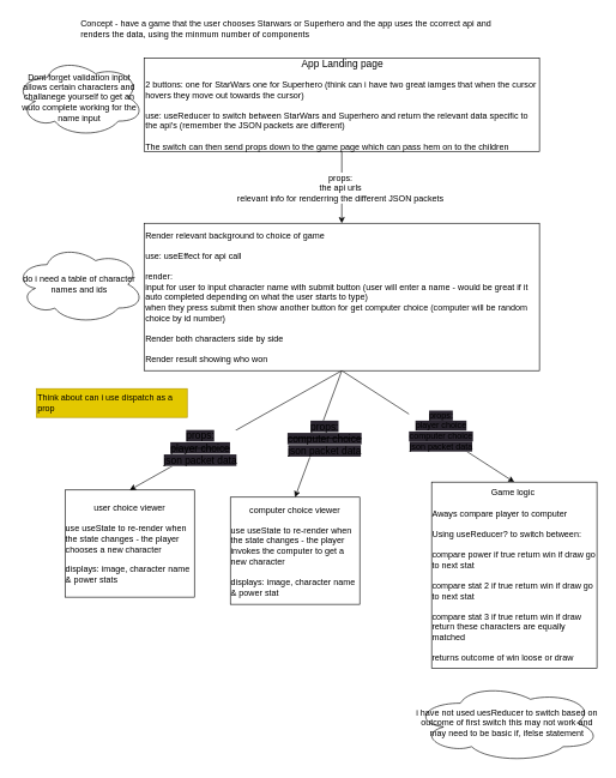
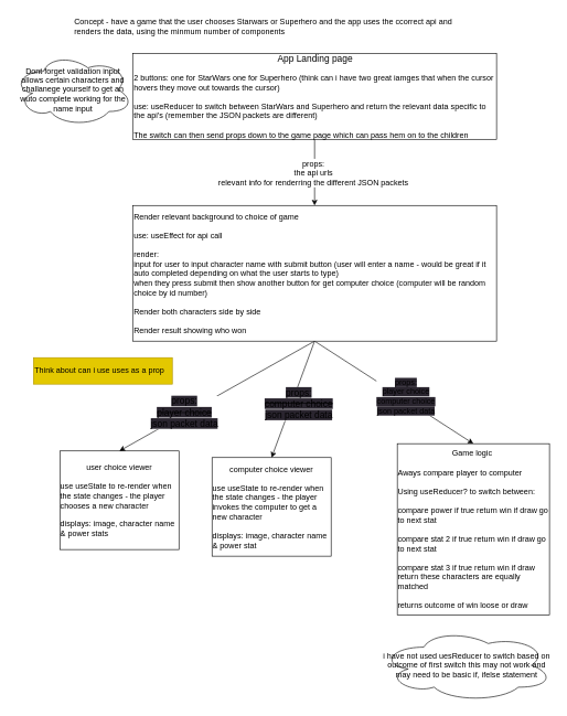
  <mxCell id="0" />
  <mxCell id="1" parent="0" />
  <mxCell id="2" style="edgeStyle=none;html=1;exitX=0.5;exitY=1;exitDx=0;exitDy=0;fontSize=14;" parent="1" source="4" target="13" edge="1"><mxGeometry relative="1" as="geometry" /></mxCell>
  <mxCell id="3" value="props:&lt;br&gt;the api urls&lt;br&gt;relevant info for renderring the different JSON packets" style="edgeLabel;html=1;align=center;verticalAlign=middle;resizable=0;points=[];fontSize=12;" parent="2" vertex="1" connectable="0"><mxGeometry x="-0.347" y="-1" relative="1" as="geometry"><mxPoint x="-2" y="17" as="offset" /></mxGeometry></mxCell>
  <mxCell id="4" value="&lt;div style=&quot;text-align: center;&quot;&gt;&lt;span style=&quot;background-color: initial;&quot;&gt;&lt;font style=&quot;font-size: 14px;&quot;&gt;App Landing page&lt;/font&gt;&lt;/span&gt;&lt;/div&gt;&lt;br&gt;2 buttons: one for StarWars one for Superhero (think can i have two great iamges that when the cursor hovers they move out towards the cursor)&lt;br&gt;&lt;br&gt;use: useReducer to switch between StarWars and Superhero and return the relevant data specific to the api's (remember the JSON packets are different)&lt;br&gt;&lt;br&gt;The switch can then send props down to the game page which can pass hem on to the children" style="rounded=0;whiteSpace=wrap;html=1;align=left;" parent="1" vertex="1"><mxGeometry x="200" y="80" width="550" height="130" as="geometry" /></mxCell>
  <mxCell id="5" value="computer choice viewer&lt;br&gt;&lt;br&gt;&lt;div style=&quot;text-align: left;&quot;&gt;&lt;span style=&quot;background-color: initial;&quot;&gt;use useState to re-render when the state changes - the player invokes the computer to get a new character&lt;/span&gt;&lt;/div&gt;&lt;span style=&quot;&quot;&gt;&lt;div style=&quot;text-align: left;&quot;&gt;&lt;br&gt;&lt;/div&gt;&lt;/span&gt;&lt;div style=&quot;text-align: left;&quot;&gt;&lt;span style=&quot;background-color: initial;&quot;&gt;displays: image, character name &amp;amp; power stat&lt;/span&gt;&lt;/div&gt;" style="rounded=0;whiteSpace=wrap;html=1;" parent="1" vertex="1"><mxGeometry x="320" y="691" width="180" height="149" as="geometry" /></mxCell>
  <mxCell id="6" value="user choice viewer&lt;br&gt;&lt;br&gt;&lt;div style=&quot;text-align: left;&quot;&gt;&lt;span style=&quot;background-color: initial;&quot;&gt;use useState to re-render when the state changes - the player chooses a new character&lt;/span&gt;&lt;/div&gt;&lt;div style=&quot;text-align: left;&quot;&gt;&lt;span style=&quot;background-color: initial;&quot;&gt;&lt;br&gt;&lt;/span&gt;&lt;/div&gt;&lt;div style=&quot;text-align: left;&quot;&gt;&lt;span style=&quot;background-color: initial;&quot;&gt;displays: image, character name &amp;amp; power stats&lt;/span&gt;&lt;/div&gt;" style="rounded=0;whiteSpace=wrap;html=1;" parent="1" vertex="1"><mxGeometry x="90" y="681" width="180" height="149" as="geometry" /></mxCell>
  <mxCell id="7" style="edgeStyle=none;html=1;exitX=0.5;exitY=1;exitDx=0;exitDy=0;fontSize=14;entryX=0.5;entryY=0;entryDx=0;entryDy=0;" parent="1" source="13" target="6" edge="1"><mxGeometry relative="1" as="geometry"><mxPoint x="370" y="500" as="targetPoint" /></mxGeometry></mxCell>
  <mxCell id="8" value="&lt;span style=&quot;font-size: 14px; text-align: left; background-color: rgb(42, 37, 47);&quot;&gt;props:&lt;/span&gt;&lt;br style=&quot;font-size: 14px; text-align: left; background-color: rgb(42, 37, 47);&quot;&gt;&lt;span style=&quot;font-size: 14px; text-align: left; background-color: rgb(42, 37, 47);&quot;&gt;&lt;strike&gt;player choice&lt;/strike&gt;&lt;/span&gt;&lt;br style=&quot;font-size: 14px; text-align: left; background-color: rgb(42, 37, 47);&quot;&gt;&lt;span style=&quot;font-size: 14px; text-align: left; background-color: rgb(42, 37, 47);&quot;&gt;json packet data&lt;/span&gt;" style="edgeLabel;html=1;align=center;verticalAlign=middle;resizable=0;points=[];fontSize=12;" parent="7" vertex="1" connectable="0"><mxGeometry x="-0.13" y="-2" relative="1" as="geometry"><mxPoint x="-68" y="37" as="offset" /></mxGeometry></mxCell>
  <mxCell id="9" style="edgeStyle=none;html=1;exitX=0.5;exitY=1;exitDx=0;exitDy=0;entryX=0.5;entryY=0;entryDx=0;entryDy=0;fontSize=14;" parent="1" source="13" target="5" edge="1"><mxGeometry relative="1" as="geometry" /></mxCell>
  <mxCell id="10" value="&lt;span style=&quot;font-size: 14px; text-align: left; background-color: rgb(42, 37, 47);&quot;&gt;props:&lt;/span&gt;&lt;br style=&quot;font-size: 14px; text-align: left; background-color: rgb(42, 37, 47);&quot;&gt;&lt;strike&gt;&lt;span style=&quot;font-size: 14px; text-align: left; background-color: rgb(42, 37, 47);&quot;&gt;computer choice&lt;/span&gt;&lt;br style=&quot;font-size: 14px; text-align: left; background-color: rgb(42, 37, 47);&quot;&gt;&lt;/strike&gt;&lt;span style=&quot;font-size: 14px; text-align: left; background-color: rgb(42, 37, 47);&quot;&gt;json packet data&lt;/span&gt;" style="edgeLabel;html=1;align=center;verticalAlign=middle;resizable=0;points=[];fontSize=12;" parent="9" vertex="1" connectable="0"><mxGeometry x="-0.183" y="-1" relative="1" as="geometry"><mxPoint x="3" y="23" as="offset" /></mxGeometry></mxCell>
  <mxCell id="11" style="edgeStyle=none;html=1;exitX=0.5;exitY=1;exitDx=0;exitDy=0;entryX=0.5;entryY=0;entryDx=0;entryDy=0;fontSize=14;" parent="1" source="13" target="14" edge="1"><mxGeometry relative="1" as="geometry" /></mxCell>
  <mxCell id="12" value="&lt;span style=&quot;text-align: left; background-color: rgb(42, 37, 47);&quot;&gt;props:&lt;/span&gt;&lt;br style=&quot;text-align: left; background-color: rgb(42, 37, 47);&quot;&gt;&lt;span style=&quot;text-align: left; background-color: rgb(42, 37, 47);&quot;&gt;player choice&lt;/span&gt;&lt;br style=&quot;text-align: left; background-color: rgb(42, 37, 47);&quot;&gt;&lt;span style=&quot;text-align: left; background-color: rgb(42, 37, 47);&quot;&gt;computer choice&lt;/span&gt;&lt;br style=&quot;text-align: left; background-color: rgb(42, 37, 47);&quot;&gt;&lt;span style=&quot;text-align: left; background-color: rgb(42, 37, 47);&quot;&gt;json packet data&lt;/span&gt;" style="edgeLabel;html=1;align=center;verticalAlign=middle;resizable=0;points=[];fontSize=12;" parent="11" vertex="1" connectable="0"><mxGeometry x="0.13" y="4" relative="1" as="geometry"><mxPoint as="offset" /></mxGeometry></mxCell>
  <mxCell id="13" value="&lt;div style=&quot;&quot;&gt;&lt;span style=&quot;background-color: initial;&quot;&gt;Render relevant background to choice of game&lt;/span&gt;&lt;/div&gt;&lt;div style=&quot;&quot;&gt;&lt;span style=&quot;background-color: initial;&quot;&gt;&lt;br&gt;&lt;/span&gt;&lt;/div&gt;&lt;div style=&quot;&quot;&gt;&lt;span style=&quot;background-color: initial;&quot;&gt;use: useEffect for api call&lt;/span&gt;&lt;/div&gt;&lt;div style=&quot;&quot;&gt;&lt;span style=&quot;background-color: initial;&quot;&gt;&lt;br&gt;&lt;/span&gt;&lt;/div&gt;&lt;div style=&quot;&quot;&gt;render:&lt;/div&gt;&lt;div style=&quot;&quot;&gt;input for user to input character name with submit button (user will enter a name - would be great if it auto completed depending on what the user starts to type)&lt;/div&gt;&lt;div style=&quot;&quot;&gt;when they press submit then show another button for get computer choice (computer will be random choice by id number)&lt;/div&gt;&lt;div style=&quot;&quot;&gt;&lt;br&gt;&lt;/div&gt;&lt;div style=&quot;&quot;&gt;Render both characters side by side&lt;/div&gt;&lt;div style=&quot;&quot;&gt;&lt;br&gt;&lt;/div&gt;&lt;div style=&quot;&quot;&gt;Render result showing who won&lt;/div&gt;" style="rounded=0;whiteSpace=wrap;html=1;align=left;" parent="1" vertex="1"><mxGeometry x="200" y="310" width="550" height="205" as="geometry" /></mxCell>
  <mxCell id="14" value="Game logic&amp;nbsp;&lt;br&gt;&lt;br&gt;&lt;div style=&quot;text-align: left;&quot;&gt;Aways compare player to computer&lt;/div&gt;&lt;div style=&quot;text-align: left;&quot;&gt;&lt;br&gt;&lt;/div&gt;&lt;div style=&quot;text-align: left;&quot;&gt;&lt;span style=&quot;background-color: initial;&quot;&gt;Using useReducer? to switch between:&amp;nbsp;&lt;/span&gt;&lt;/div&gt;&lt;div style=&quot;text-align: left;&quot;&gt;&lt;span style=&quot;background-color: initial;&quot;&gt;&lt;br&gt;&lt;/span&gt;&lt;/div&gt;&lt;div style=&quot;text-align: left;&quot;&gt;&lt;span style=&quot;background-color: initial;&quot;&gt;compare power if true return win if draw go to next stat&lt;/span&gt;&lt;/div&gt;&lt;div style=&quot;text-align: left;&quot;&gt;&lt;span style=&quot;background-color: initial;&quot;&gt;&lt;br&gt;&lt;/span&gt;&lt;/div&gt;&lt;div style=&quot;text-align: left;&quot;&gt;compare stat 2 if true return win if draw go to next stat&lt;/div&gt;&lt;div style=&quot;text-align: left;&quot;&gt;&lt;br&gt;&lt;/div&gt;&lt;div style=&quot;text-align: left;&quot;&gt;compare stat 3 if true return win if draw return these characters are equally matched&amp;nbsp;&lt;br&gt;&lt;/div&gt;&lt;div style=&quot;text-align: left;&quot;&gt;&lt;span style=&quot;background-color: initial;&quot;&gt;&lt;br&gt;&lt;/span&gt;&lt;/div&gt;&lt;div style=&quot;text-align: left;&quot;&gt;&lt;span style=&quot;background-color: initial;&quot;&gt;returns outcome of win loose or draw&lt;/span&gt;&lt;/div&gt;" style="rounded=0;whiteSpace=wrap;html=1;" parent="1" vertex="1"><mxGeometry x="600" y="670" width="230" height="259" as="geometry" /></mxCell>
  <mxCell id="15" value="Concept - have a game that the user chooses Starwars or Superhero and the app uses the ccorrect api and renders the data, using the minmum number of components" style="text;html=1;strokeColor=none;fillColor=none;align=left;verticalAlign=middle;whiteSpace=wrap;rounded=0;" parent="1" vertex="1"><mxGeometry x="110" y="20" width="590" height="40" as="geometry" /></mxCell>
- <mxCell id="16" value="&lt;font style=&quot;font-size: 12px;&quot;&gt;Think about can i use dispatch as a prop&lt;/font&gt;" style="text;html=1;strokeColor=#B09500;fillColor=#e3c800;align=left;verticalAlign=middle;whiteSpace=wrap;rounded=0;fontSize=12;fontColor=#000000;" parent="1" vertex="1"><mxGeometry x="50" y="540" width="210" height="40" as="geometry" /></mxCell>
- <mxCell id="17" value="&lt;font style=&quot;font-size: 12px;&quot;&gt;do i need a table of character names and ids&lt;/font&gt;" style="ellipse;shape=cloud;whiteSpace=wrap;html=1;fontSize=12;" parent="1" vertex="1"><mxGeometry y="340" width="180" height="110" as="geometry" x="20" /></mxCell>
+ <mxCell id="16" value="&lt;font style=&quot;font-size: 12px;&quot;&gt;Think about can i use uses as a prop&lt;/font&gt;" style="text;html=1;strokeColor=#B09500;fillColor=#e3c800;align=left;verticalAlign=middle;whiteSpace=wrap;rounded=0;fontSize=12;fontColor=#000000;" parent="1" vertex="1"><mxGeometry x="50" y="540" width="210" height="40" as="geometry" /></mxCell>
  <mxCell id="18" value="i have not used uesReducer to switch based on outcome of first switch this may not work and may need to be basic if, ifelse statement" style="ellipse;shape=cloud;whiteSpace=wrap;html=1;fontSize=12;" parent="1" vertex="1"><mxGeometry x="575" y="950" width="260" height="110" as="geometry" /></mxCell>
  <mxCell id="19" value="&lt;font style=&quot;font-size: 12px;&quot;&gt;Dont forget validation input allows certain characters and challanege yourself to get an wuto complete working for the name input&lt;/font&gt;" style="ellipse;shape=cloud;whiteSpace=wrap;html=1;fontSize=12;" vertex="1" parent="1"><mxGeometry y="80" width="180" height="110" as="geometry" x="20" /></mxCell>
